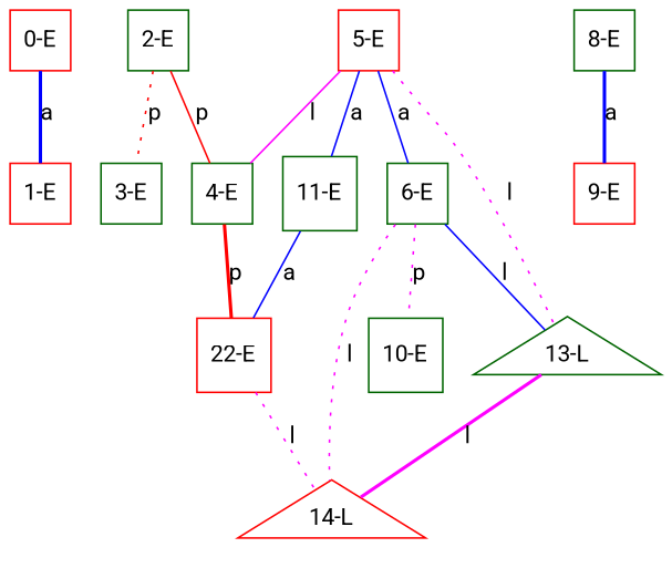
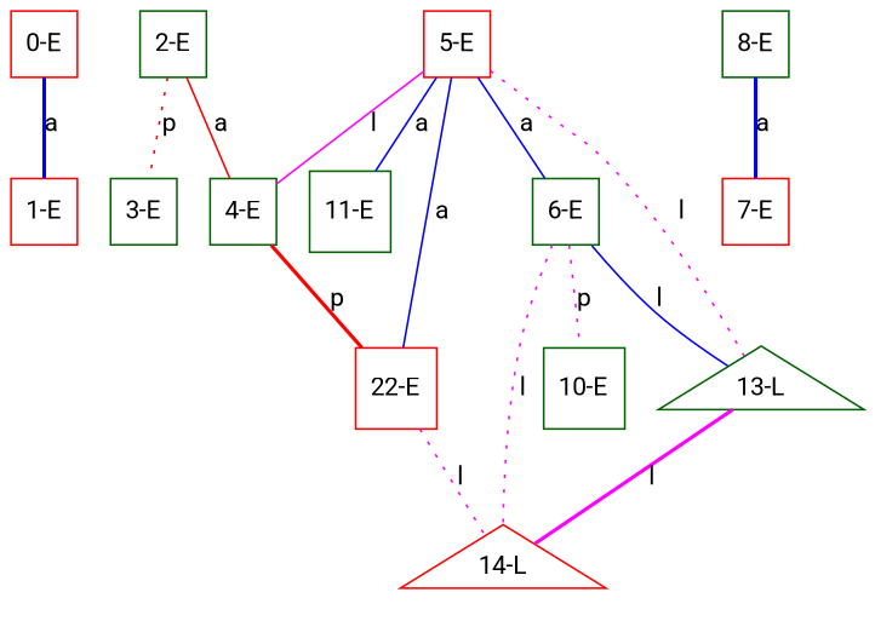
  graph {
    fontname=Roboto
    node [color=darkgreen fontname=Roboto shape=square]
    edge [color=blue fontname=Roboto style=solid]
    n1 [color=red label="0-E"]
    n2 [color=red label="1-E"]
    n3 [label="2-E"]
    n4 [label="3-E"]
    n5 [label="4-E"]
    n6 [color=red label="22-E"]
    n7 [color=red label="14-L" shape=triangle]
    n8 [color=red label="5-E"]
    n9 [label="6-E"]
    n10 [label="11-E"]
    n11 [label="13-L" shape=triangle]
    n12 [label="10-E"]
-   n13 [color=red label="9-E"]
+   n13 [color=red label="7-E"]
    n14 [label="8-E"]
    n1 -- n2 [label=a style=bold]
    n3 -- n4 [color=red label=p style=dotted]
-   n3 -- n5 [color=red label=p]
+   n3 -- n5 [color=red label=a]
    n5 -- n6 [color=red label=p style=bold]
    n6 -- n7 [color=magenta label=l style=dotted]
    n8 -- n5 [color=magenta label=l]
    n8 -- n9 [label=a]
    n8 -- n10 [label=a]
    n8 -- n11 [color=magenta label=l style=dotted]
    n9 -- n7 [color=magenta label=l style=dotted]
    n9 -- n11 [label=l]
    n9 -- n12 [color=magenta label=p style=dotted]
-   n10 -- n6 [label=a]
+   n8 -- n6 [label=a]
    n11 -- n7 [color=magenta label=l style=bold]
    n14 -- n13 [label=a style=bold]
  }
